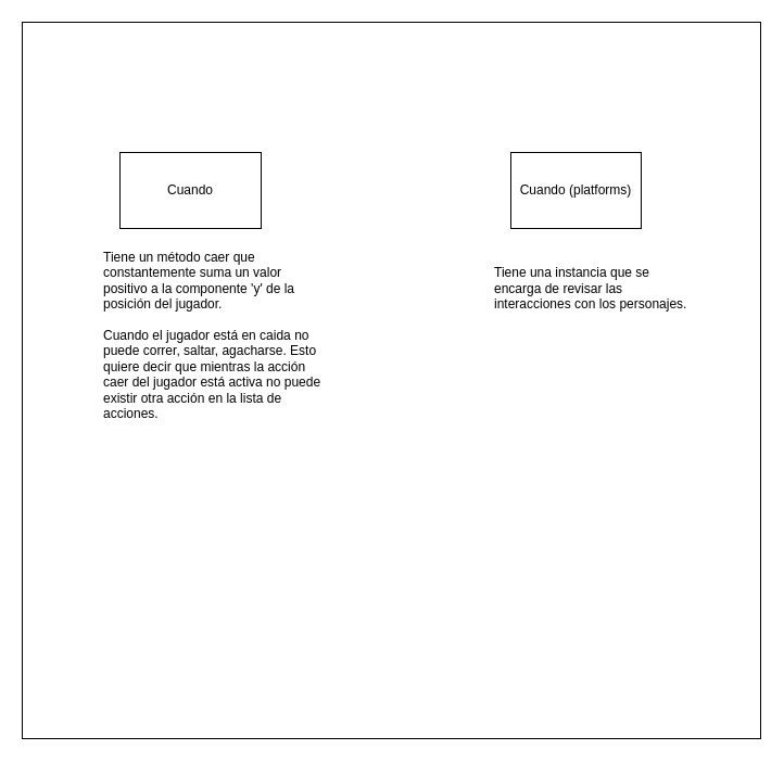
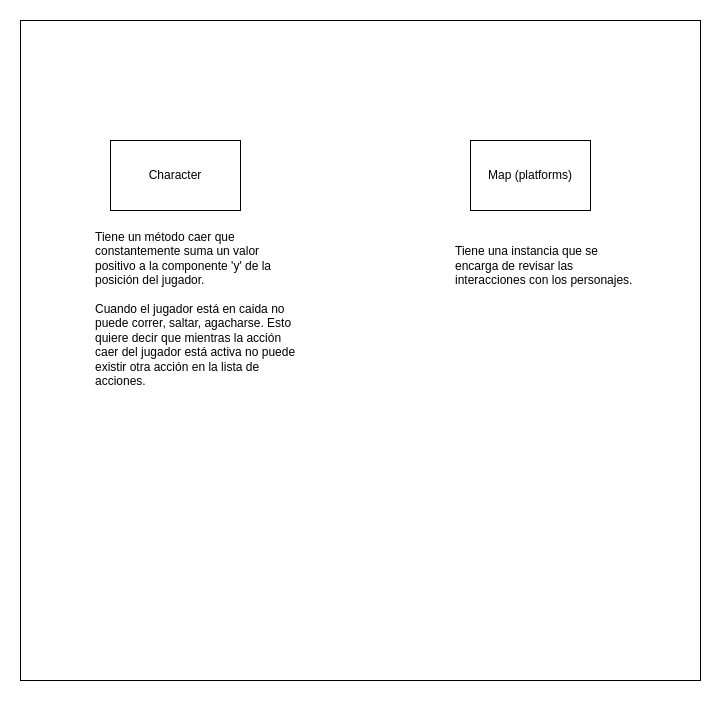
  <mxCell id="0" />
  <mxCell id="1" parent="0" />
  <mxCell id="2" value="" style="rounded=0;whiteSpace=wrap;html=1;" vertex="1" parent="1"><mxGeometry x="20" y="20" width="680" height="660" as="geometry" /></mxCell>
- <mxCell id="3" value="Cuando" style="rounded=0;whiteSpace=wrap;html=1;" vertex="1" parent="1"><mxGeometry x="110" y="140" width="130" height="70" as="geometry" /></mxCell>
- <mxCell id="4" value="Cuando (platforms)" style="rounded=0;whiteSpace=wrap;html=1;" vertex="1" parent="1"><mxGeometry x="470" y="140" width="120" height="70" as="geometry" /></mxCell>
+ <mxCell id="3" value="Character" style="rounded=0;whiteSpace=wrap;html=1;" vertex="1" parent="1"><mxGeometry x="110" y="140" width="130" height="70" as="geometry" /></mxCell>
+ <mxCell id="4" value="Map (platforms)" style="rounded=0;whiteSpace=wrap;html=1;" vertex="1" parent="1"><mxGeometry x="470" y="140" width="120" height="70" as="geometry" /></mxCell>
  <mxCell id="5" style="edgeStyle=orthogonalEdgeStyle;rounded=0;orthogonalLoop=1;jettySize=auto;html=1;exitX=0.5;exitY=1;exitDx=0;exitDy=0;" edge="1" parent="1" source="3" target="3"><mxGeometry relative="1" as="geometry" /></mxCell>
  <mxCell id="6" value="&lt;br&gt;Tiene una instancia que se encarga de revisar las interacciones con los personajes.&amp;nbsp;&lt;br&gt;" style="text;html=1;strokeColor=none;fillColor=none;spacing=5;spacingTop=-20;whiteSpace=wrap;overflow=hidden;rounded=0;" vertex="1" parent="1"><mxGeometry x="450" y="240" width="190" height="80" as="geometry" /></mxCell>
  <mxCell id="7" value="Tiene un método caer que constantemente suma un valor positivo a la componente 'y' de la posición del jugador.&lt;br&gt;&lt;br&gt;Cuando el jugador está en caida no puede correr, saltar, agacharse. Esto quiere decir que mientras la acción caer del jugador está activa no puede existir otra acción en la lista de acciones." style="text;html=1;strokeColor=none;fillColor=none;spacing=5;spacingTop=-20;whiteSpace=wrap;overflow=hidden;rounded=0;" vertex="1" parent="1"><mxGeometry x="90" y="240" width="210" height="160" as="geometry" /></mxCell>
